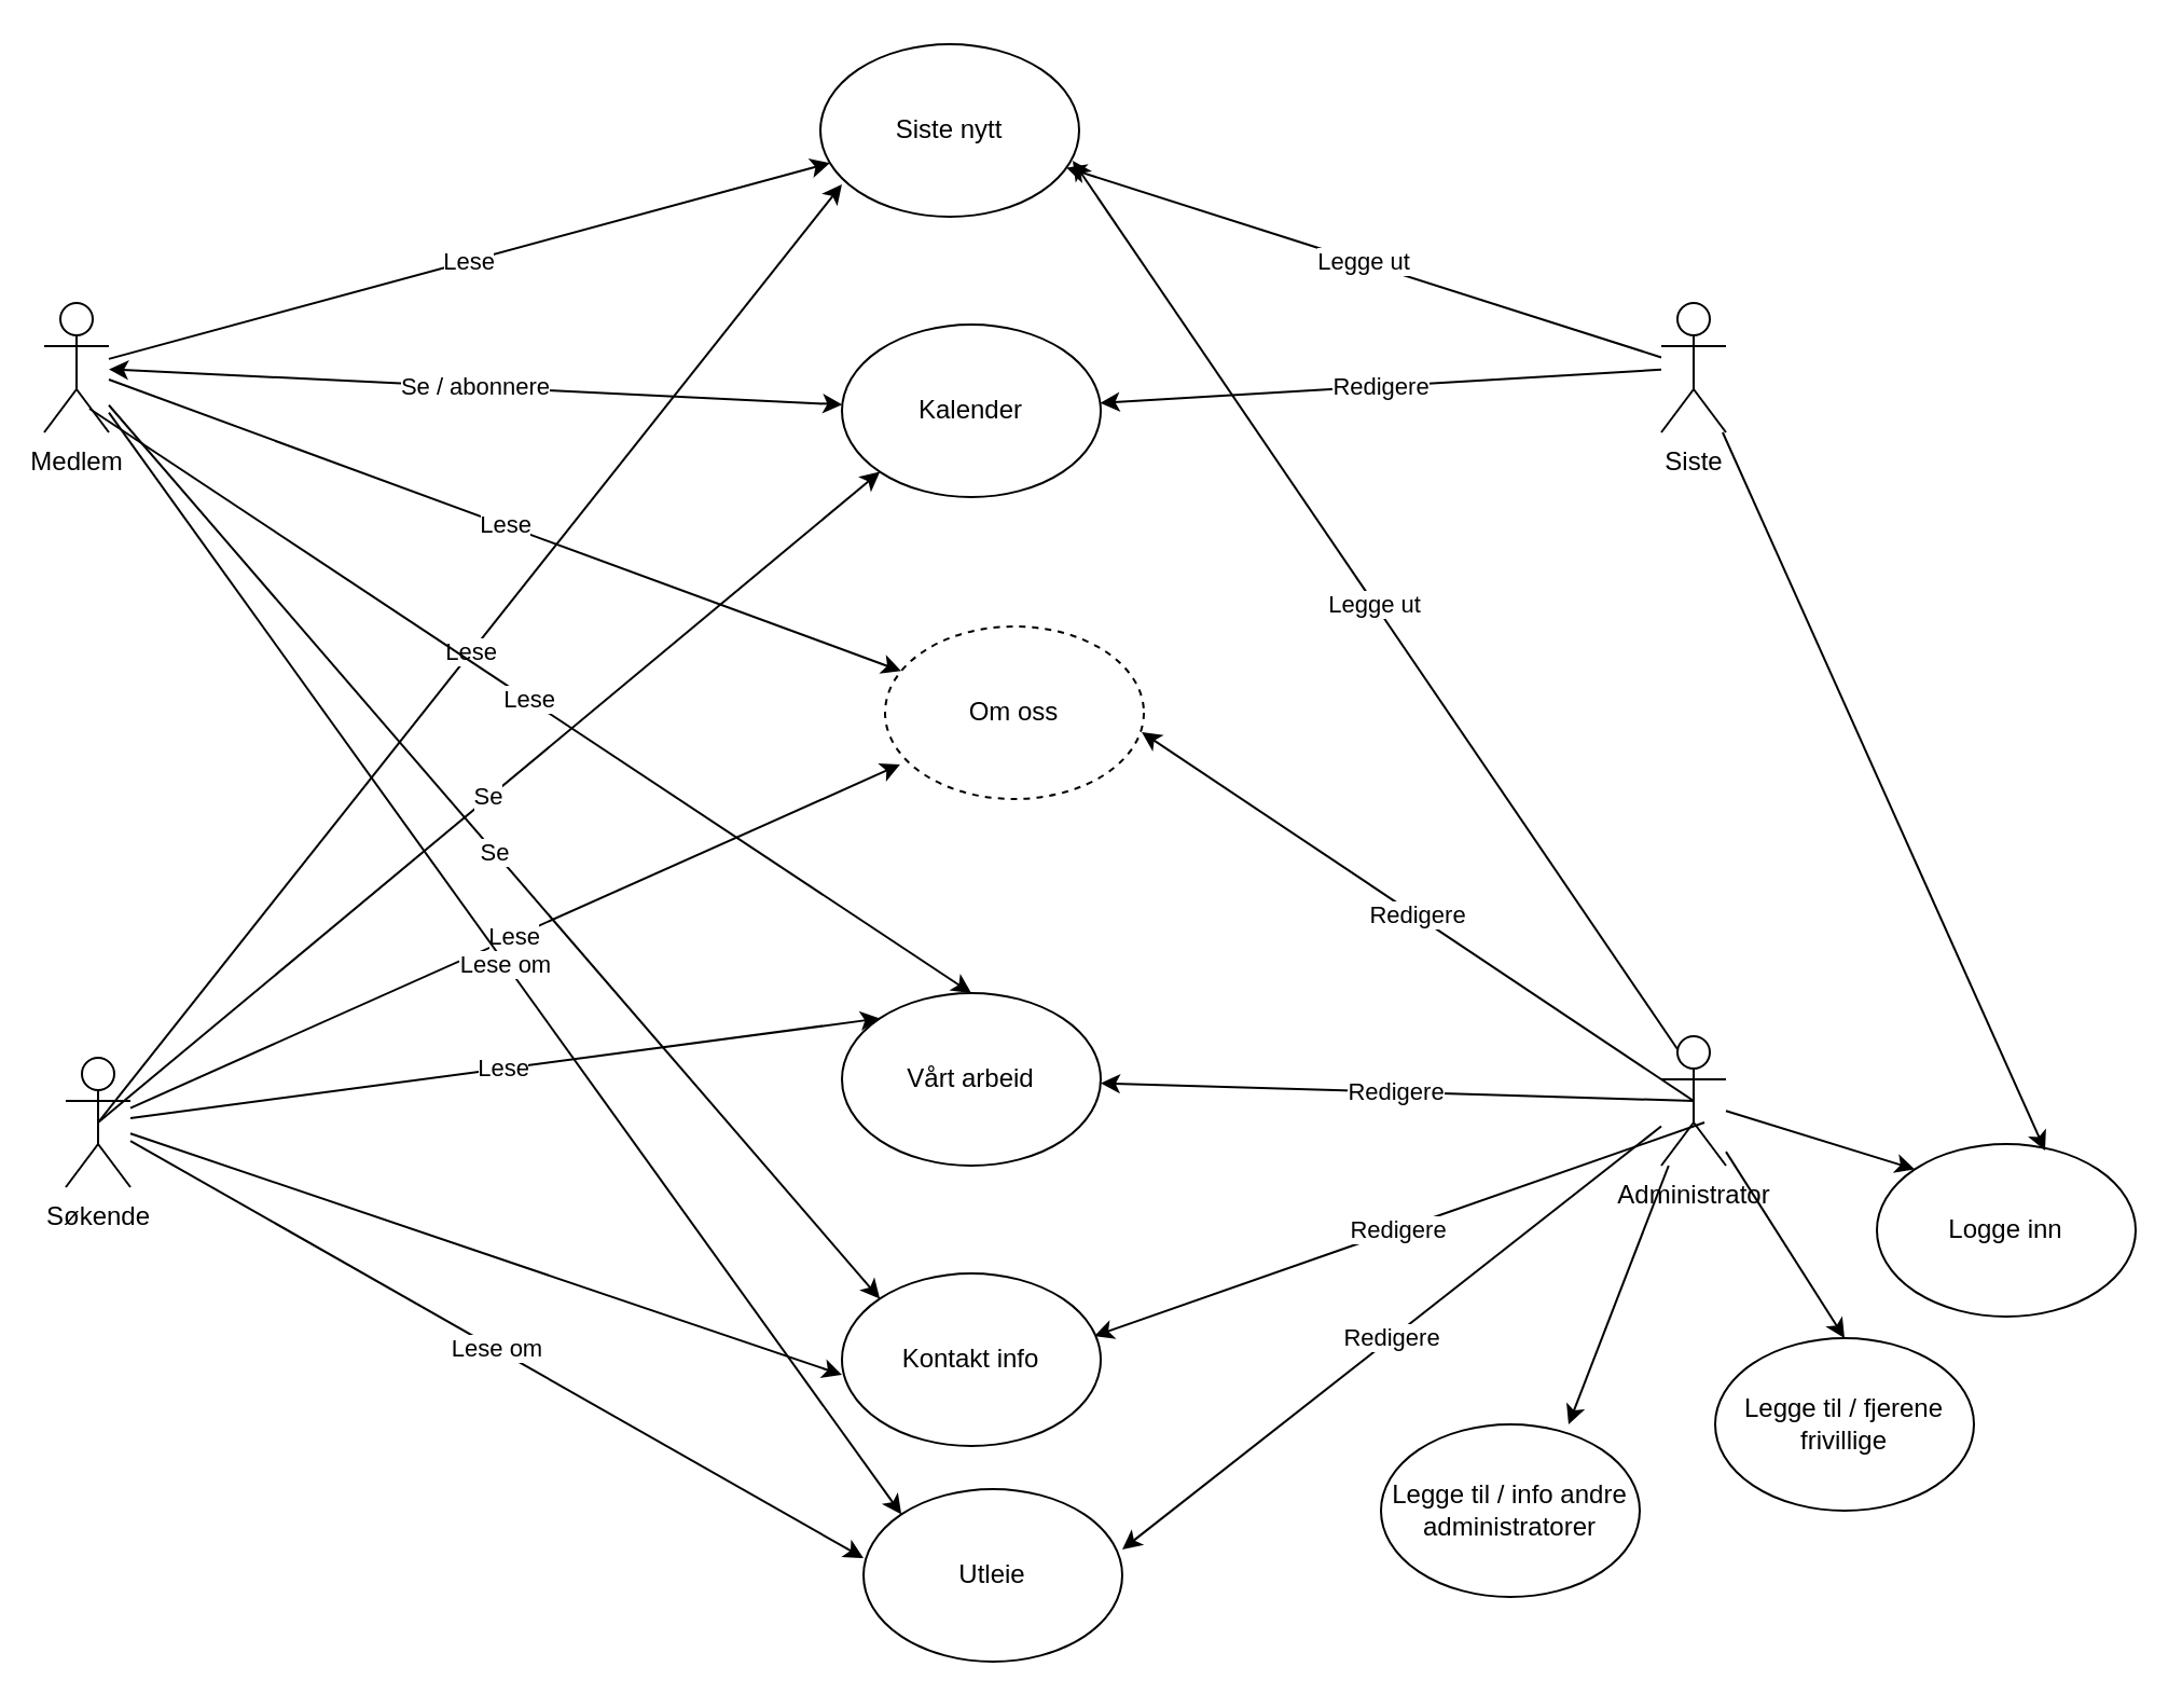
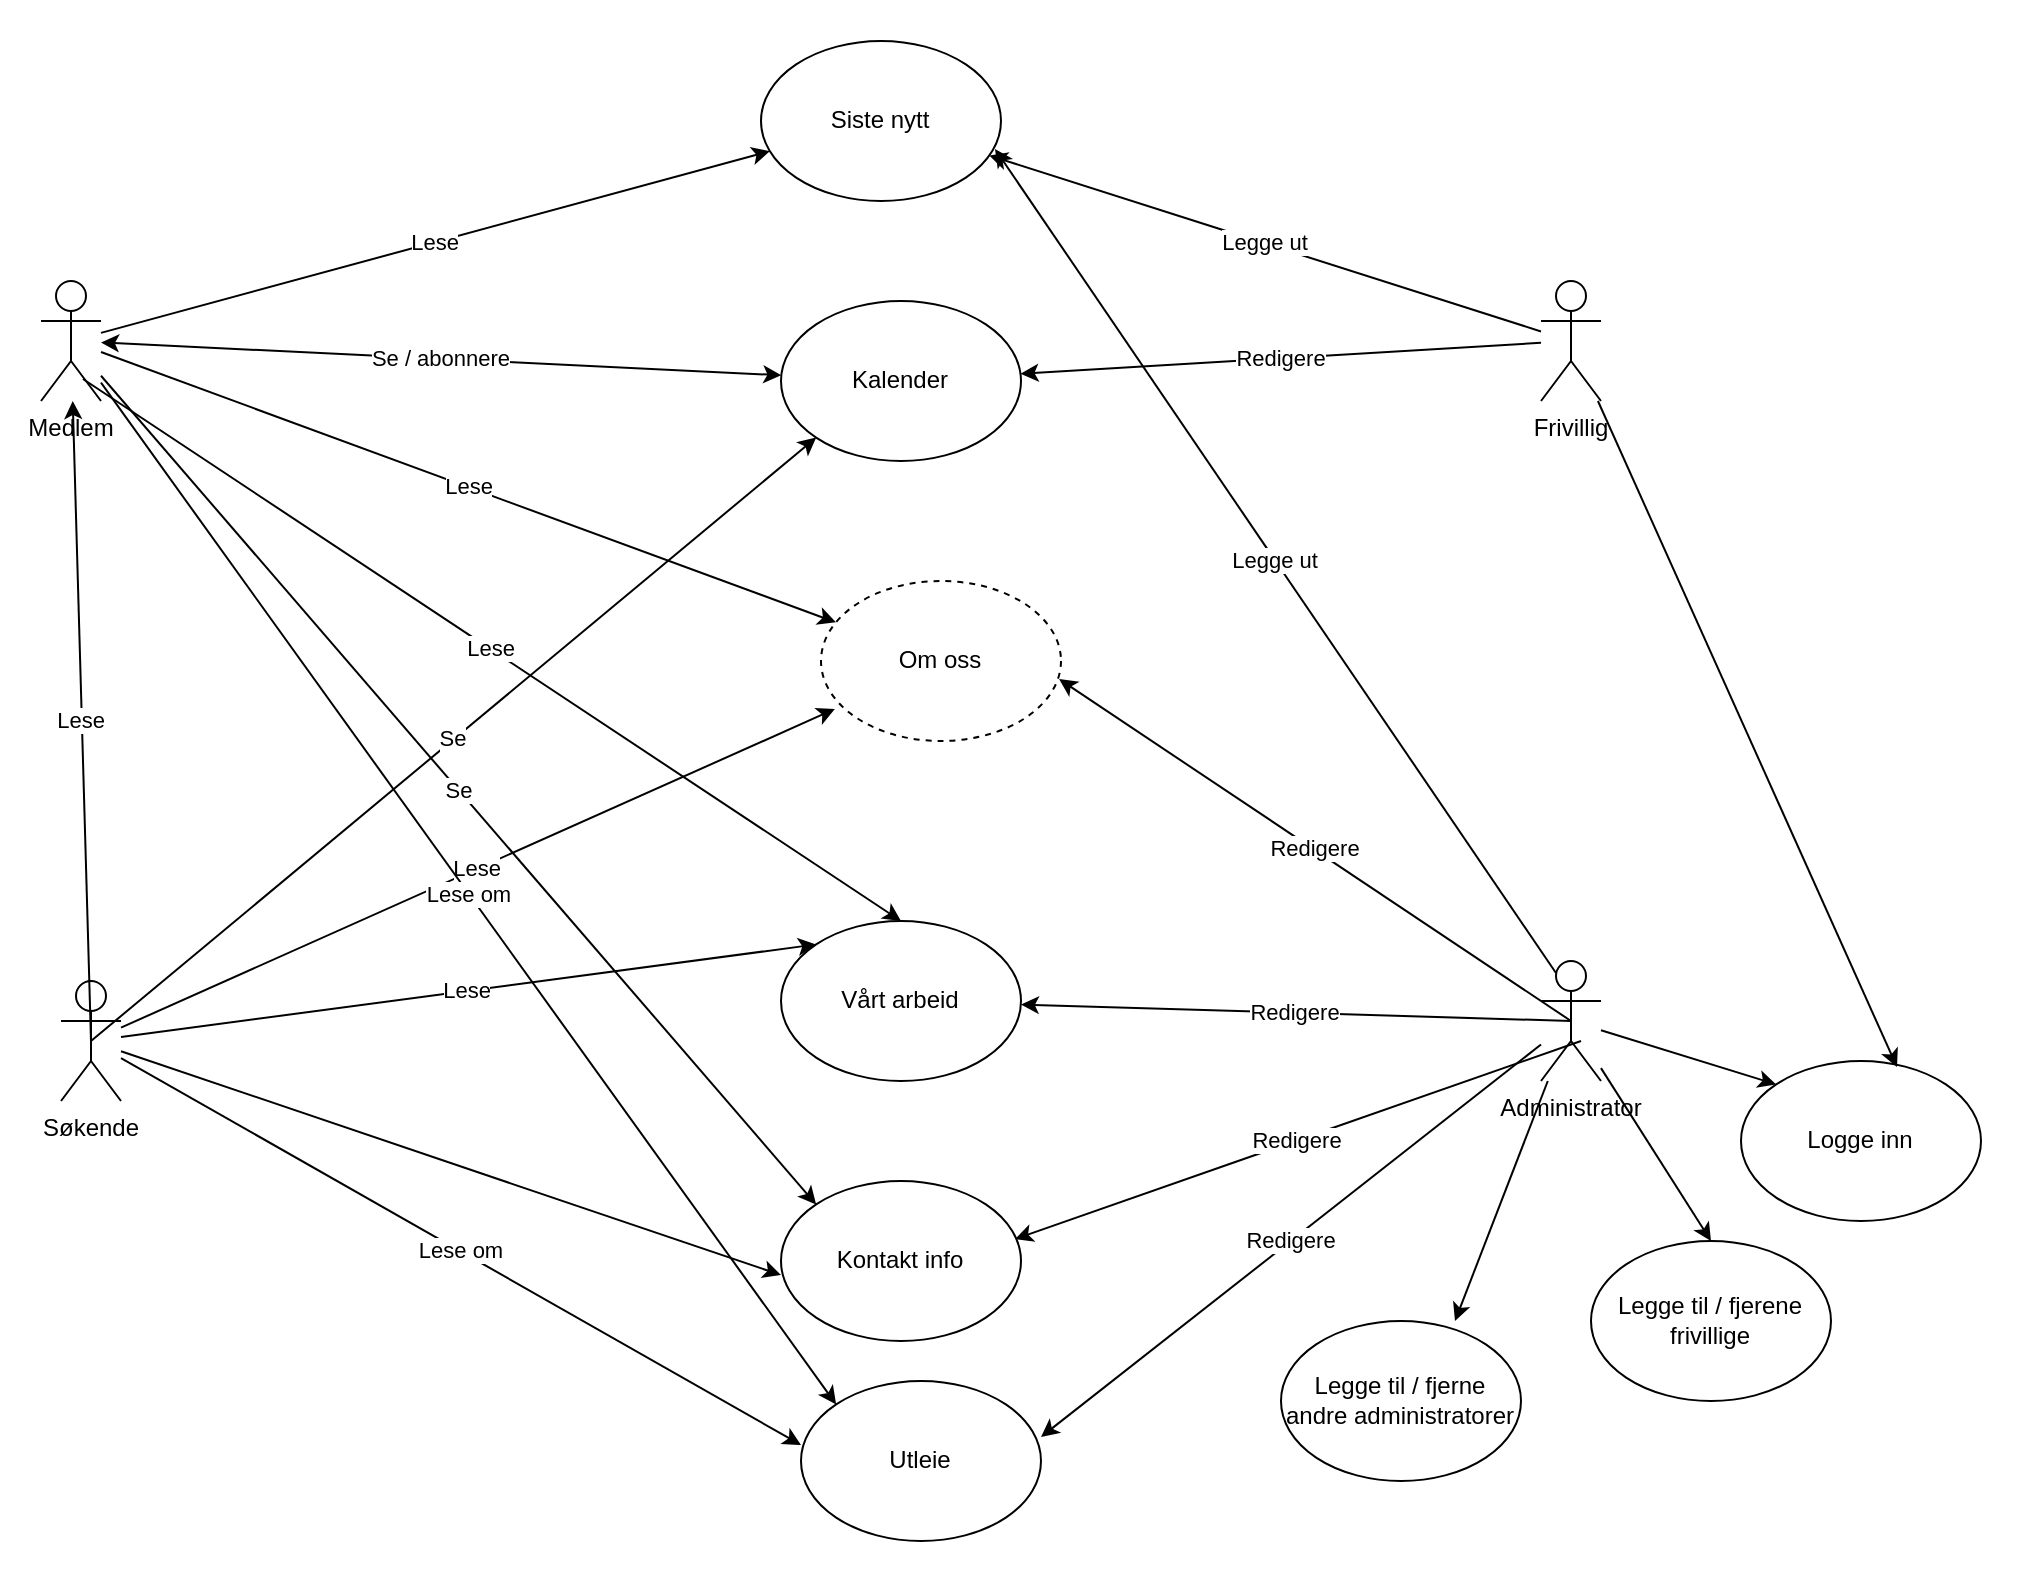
  <mxCell id="0" />
  <mxCell id="1" parent="0" />
  <mxCell id="2" value="Medlem" style="shape=umlActor;verticalLabelPosition=bottom;verticalAlign=top;html=1;" parent="1" vertex="1"><mxGeometry x="20" y="140" width="30" height="60" as="geometry" /></mxCell>
- <mxCell id="3" value="&lt;div&gt;Siste&lt;/div&gt;" style="shape=umlActor;verticalLabelPosition=bottom;verticalAlign=top;html=1;outlineConnect=0;" parent="1" vertex="1"><mxGeometry x="770" y="140" width="30" height="60" as="geometry" /></mxCell>
+ <mxCell id="3" value="&lt;div&gt;Frivillig&lt;/div&gt;" style="shape=umlActor;verticalLabelPosition=bottom;verticalAlign=top;html=1;outlineConnect=0;" parent="1" vertex="1"><mxGeometry x="770" y="140" width="30" height="60" as="geometry" /></mxCell>
  <mxCell id="4" value="&lt;div&gt;Administrator&lt;/div&gt;" style="shape=umlActor;verticalLabelPosition=bottom;verticalAlign=top;html=1;outlineConnect=0;" parent="1" vertex="1"><mxGeometry x="770" y="480" width="30" height="60" as="geometry" /></mxCell>
  <mxCell id="5" value="&lt;div&gt;Søkende&lt;/div&gt;&lt;div&gt;&lt;br&gt;&lt;/div&gt;" style="shape=umlActor;verticalLabelPosition=bottom;verticalAlign=top;html=1;outlineConnect=0;" parent="1" vertex="1"><mxGeometry x="30" y="490" width="30" height="60" as="geometry" /></mxCell>
  <mxCell id="6" value="Siste nytt" style="ellipse;whiteSpace=wrap;html=1;" parent="1" vertex="1"><mxGeometry x="380" y="20" width="120" height="80" as="geometry" /></mxCell>
  <mxCell id="7" value="Kalender" style="ellipse;whiteSpace=wrap;html=1;" parent="1" vertex="1"><mxGeometry x="390" y="150" width="120" height="80" as="geometry" /></mxCell>
  <mxCell id="8" value="Lese" style="endArrow=classic;html=1;" parent="1" source="2" target="6" edge="1"><mxGeometry width="50" height="50" relative="1" as="geometry"><mxPoint x="430" y="460" as="sourcePoint" /><mxPoint x="480" y="410" as="targetPoint" /></mxGeometry></mxCell>
- <mxCell id="9" value="Lese" style="endArrow=classic;html=1;exitX=0.5;exitY=0.5;exitDx=0;exitDy=0;exitPerimeter=0;entryX=0.083;entryY=0.813;entryDx=0;entryDy=0;entryPerimeter=0;" parent="1" source="5" target="6" edge="1"><mxGeometry width="50" height="50" relative="1" as="geometry"><mxPoint x="430" y="460" as="sourcePoint" /><mxPoint x="480" y="410" as="targetPoint" /></mxGeometry></mxCell>
+ <mxCell id="9" value="Lese" style="endArrow=classic;html=1;exitX=0.5;exitY=0.5;exitDx=0;exitDy=0;exitPerimeter=0;" parent="1" source="5" target="2" edge="1"><mxGeometry width="50" height="50" relative="1" as="geometry"><mxPoint x="430" y="460" as="sourcePoint" /><mxPoint x="480" y="410" as="targetPoint" /></mxGeometry></mxCell>
  <mxCell id="10" value="Se" style="endArrow=classic;html=1;exitX=0.5;exitY=0.5;exitDx=0;exitDy=0;exitPerimeter=0;entryX=0;entryY=1;entryDx=0;entryDy=0;" parent="1" source="5" target="7" edge="1"><mxGeometry width="50" height="50" relative="1" as="geometry"><mxPoint x="430" y="460" as="sourcePoint" /><mxPoint x="480" y="410" as="targetPoint" /></mxGeometry></mxCell>
  <mxCell id="11" value="Legge ut" style="endArrow=classic;html=1;" parent="1" source="3" target="6" edge="1"><mxGeometry width="50" height="50" relative="1" as="geometry"><mxPoint x="430" y="460" as="sourcePoint" /><mxPoint x="480" y="410" as="targetPoint" /></mxGeometry></mxCell>
  <mxCell id="12" value="Legge ut" style="endArrow=classic;html=1;entryX=0.975;entryY=0.675;entryDx=0;entryDy=0;entryPerimeter=0;exitX=0.25;exitY=0.1;exitDx=0;exitDy=0;exitPerimeter=0;" parent="1" target="6" edge="1" source="4"><mxGeometry width="50" height="50" relative="1" as="geometry"><mxPoint x="770" y="480" as="sourcePoint" /><mxPoint x="480" y="410" as="targetPoint" /></mxGeometry></mxCell>
  <mxCell id="13" value="Se / abonnere" style="endArrow=classic;startArrow=classic;html=1;" parent="1" source="2" target="7" edge="1"><mxGeometry width="50" height="50" relative="1" as="geometry"><mxPoint x="430" y="460" as="sourcePoint" /><mxPoint x="480" y="410" as="targetPoint" /></mxGeometry></mxCell>
  <mxCell id="14" value="Om oss" style="ellipse;whiteSpace=wrap;html=1;dashed=1;" parent="1" vertex="1"><mxGeometry x="410" y="290" width="120" height="80" as="geometry" /></mxCell>
  <mxCell id="15" value="Lese" style="endArrow=classic;html=1;" parent="1" source="2" target="14" edge="1"><mxGeometry width="50" height="50" relative="1" as="geometry"><mxPoint x="430" y="460" as="sourcePoint" /><mxPoint x="410" y="410" as="targetPoint" /></mxGeometry></mxCell>
  <mxCell id="16" value="Lese" style="endArrow=classic;html=1;entryX=0.058;entryY=0.8;entryDx=0;entryDy=0;entryPerimeter=0;" parent="1" source="5" target="14" edge="1"><mxGeometry width="50" height="50" relative="1" as="geometry"><mxPoint x="430" y="460" as="sourcePoint" /><mxPoint x="480" y="410" as="targetPoint" /></mxGeometry></mxCell>
  <mxCell id="17" value="Redigere" style="endArrow=classic;html=1;" parent="1" source="3" target="7" edge="1"><mxGeometry width="50" height="50" relative="1" as="geometry"><mxPoint x="430" y="460" as="sourcePoint" /><mxPoint x="490" y="350" as="targetPoint" /></mxGeometry></mxCell>
  <mxCell id="18" value="Logge inn" style="ellipse;whiteSpace=wrap;html=1;" parent="1" vertex="1"><mxGeometry x="870" y="530" width="120" height="80" as="geometry" /></mxCell>
  <mxCell id="19" value="" style="endArrow=classic;html=1;entryX=0.65;entryY=0.038;entryDx=0;entryDy=0;entryPerimeter=0;" parent="1" source="3" target="18" edge="1"><mxGeometry width="50" height="50" relative="1" as="geometry"><mxPoint x="430" y="460" as="sourcePoint" /><mxPoint x="480" y="410" as="targetPoint" /></mxGeometry></mxCell>
  <mxCell id="20" value="&lt;div&gt;&lt;br&gt;&lt;/div&gt;&lt;div&gt;&lt;br&gt;&lt;/div&gt;" style="endArrow=classic;html=1;entryX=0;entryY=0;entryDx=0;entryDy=0;" parent="1" source="4" target="18" edge="1"><mxGeometry width="50" height="50" relative="1" as="geometry"><mxPoint x="430" y="460" as="sourcePoint" /><mxPoint x="480" y="410" as="targetPoint" /></mxGeometry></mxCell>
  <mxCell id="21" value="Legge til / fjerene frivillige" style="ellipse;whiteSpace=wrap;html=1;" parent="1" vertex="1"><mxGeometry x="795" y="620" width="120" height="80" as="geometry" /></mxCell>
  <mxCell id="22" value="" style="endArrow=classic;html=1;entryX=0.5;entryY=0;entryDx=0;entryDy=0;" parent="1" source="4" target="21" edge="1"><mxGeometry width="50" height="50" relative="1" as="geometry"><mxPoint x="430" y="580" as="sourcePoint" /><mxPoint x="480" y="530" as="targetPoint" /></mxGeometry></mxCell>
  <mxCell id="23" value="Kontakt info" style="ellipse;whiteSpace=wrap;html=1;" parent="1" vertex="1"><mxGeometry x="390" y="590" width="120" height="80" as="geometry" /></mxCell>
  <mxCell id="24" value="Se" style="endArrow=classic;html=1;entryX=0;entryY=0;entryDx=0;entryDy=0;" parent="1" source="2" target="23" edge="1"><mxGeometry width="50" height="50" relative="1" as="geometry"><mxPoint x="430" y="580" as="sourcePoint" /><mxPoint x="480" y="530" as="targetPoint" /></mxGeometry></mxCell>
  <mxCell id="25" value="" style="endArrow=classic;html=1;entryX=0;entryY=0.588;entryDx=0;entryDy=0;entryPerimeter=0;" parent="1" source="5" target="23" edge="1"><mxGeometry width="50" height="50" relative="1" as="geometry"><mxPoint x="430" y="580" as="sourcePoint" /><mxPoint x="480" y="530" as="targetPoint" /></mxGeometry></mxCell>
  <mxCell id="26" value="Redigere" style="endArrow=classic;html=1;exitX=0.667;exitY=0.667;exitDx=0;exitDy=0;exitPerimeter=0;entryX=0.975;entryY=0.363;entryDx=0;entryDy=0;entryPerimeter=0;" parent="1" source="4" target="23" edge="1"><mxGeometry width="50" height="50" relative="1" as="geometry"><mxPoint x="430" y="580" as="sourcePoint" /><mxPoint x="480" y="530" as="targetPoint" /></mxGeometry></mxCell>
  <mxCell id="27" value="Redigere" style="endArrow=classic;html=1;exitX=0.5;exitY=0.5;exitDx=0;exitDy=0;exitPerimeter=0;entryX=0.992;entryY=0.613;entryDx=0;entryDy=0;entryPerimeter=0;" parent="1" source="4" target="14" edge="1"><mxGeometry width="50" height="50" relative="1" as="geometry"><mxPoint x="430" y="580" as="sourcePoint" /><mxPoint x="480" y="530" as="targetPoint" /></mxGeometry></mxCell>
  <mxCell id="28" value="Vårt arbeid" style="ellipse;whiteSpace=wrap;html=1;" vertex="1" parent="1"><mxGeometry x="390" y="460" width="120" height="80" as="geometry" /></mxCell>
  <mxCell id="29" value="Lese" style="endArrow=classic;html=1;exitX=0.7;exitY=0.817;exitDx=0;exitDy=0;exitPerimeter=0;entryX=0.5;entryY=0;entryDx=0;entryDy=0;" edge="1" parent="1" source="2" target="28"><mxGeometry width="50" height="50" relative="1" as="geometry"><mxPoint x="430" y="490" as="sourcePoint" /><mxPoint x="480" y="440" as="targetPoint" /></mxGeometry></mxCell>
  <mxCell id="30" value="Lese" style="endArrow=classic;html=1;entryX=0;entryY=0;entryDx=0;entryDy=0;" edge="1" parent="1" source="5" target="28"><mxGeometry width="50" height="50" relative="1" as="geometry"><mxPoint x="430" y="490" as="sourcePoint" /><mxPoint x="480" y="440" as="targetPoint" /></mxGeometry></mxCell>
  <mxCell id="31" value="Redigere" style="endArrow=classic;html=1;exitX=0.5;exitY=0.5;exitDx=0;exitDy=0;exitPerimeter=0;" edge="1" parent="1" source="4" target="28"><mxGeometry width="50" height="50" relative="1" as="geometry"><mxPoint x="430" y="490" as="sourcePoint" /><mxPoint x="480" y="440" as="targetPoint" /></mxGeometry></mxCell>
  <mxCell id="32" value="&lt;div&gt;Utleie&lt;/div&gt;" style="ellipse;whiteSpace=wrap;html=1;strokeColor=#000000;" vertex="1" parent="1"><mxGeometry x="400" y="690" width="120" height="80" as="geometry" /></mxCell>
  <mxCell id="33" value="Lese om " style="endArrow=classic;html=1;entryX=0;entryY=0;entryDx=0;entryDy=0;" edge="1" parent="1" source="2" target="32"><mxGeometry width="50" height="50" relative="1" as="geometry"><mxPoint x="430" y="490" as="sourcePoint" /><mxPoint x="480" y="440" as="targetPoint" /></mxGeometry></mxCell>
  <mxCell id="34" value="&lt;div&gt;Lese om &lt;br&gt;&lt;/div&gt;" style="endArrow=classic;html=1;entryX=0;entryY=0.4;entryDx=0;entryDy=0;entryPerimeter=0;" edge="1" parent="1" source="5" target="32"><mxGeometry width="50" height="50" relative="1" as="geometry"><mxPoint x="430" y="490" as="sourcePoint" /><mxPoint x="480" y="440" as="targetPoint" /></mxGeometry></mxCell>
  <mxCell id="35" value="Redigere" style="endArrow=classic;html=1;entryX=1;entryY=0.35;entryDx=0;entryDy=0;entryPerimeter=0;" edge="1" parent="1" source="4" target="32"><mxGeometry width="50" height="50" relative="1" as="geometry"><mxPoint x="430" y="520" as="sourcePoint" /><mxPoint x="480" y="470" as="targetPoint" /></mxGeometry></mxCell>
- <mxCell id="36" value="Legge til / info andre administratorer" style="ellipse;whiteSpace=wrap;html=1;strokeColor=#000000;" vertex="1" parent="1"><mxGeometry x="640" y="660" width="120" height="80" as="geometry" /></mxCell>
+ <mxCell id="36" value="Legge til / fjerne andre administratorer" style="ellipse;whiteSpace=wrap;html=1;strokeColor=#000000;" vertex="1" parent="1"><mxGeometry x="640" y="660" width="120" height="80" as="geometry" /></mxCell>
  <mxCell id="37" value="" style="endArrow=classic;html=1;entryX=0.725;entryY=0;entryDx=0;entryDy=0;entryPerimeter=0;" edge="1" parent="1" source="4" target="36"><mxGeometry width="50" height="50" relative="1" as="geometry"><mxPoint x="430" y="430" as="sourcePoint" /><mxPoint x="480" y="380" as="targetPoint" /></mxGeometry></mxCell>
